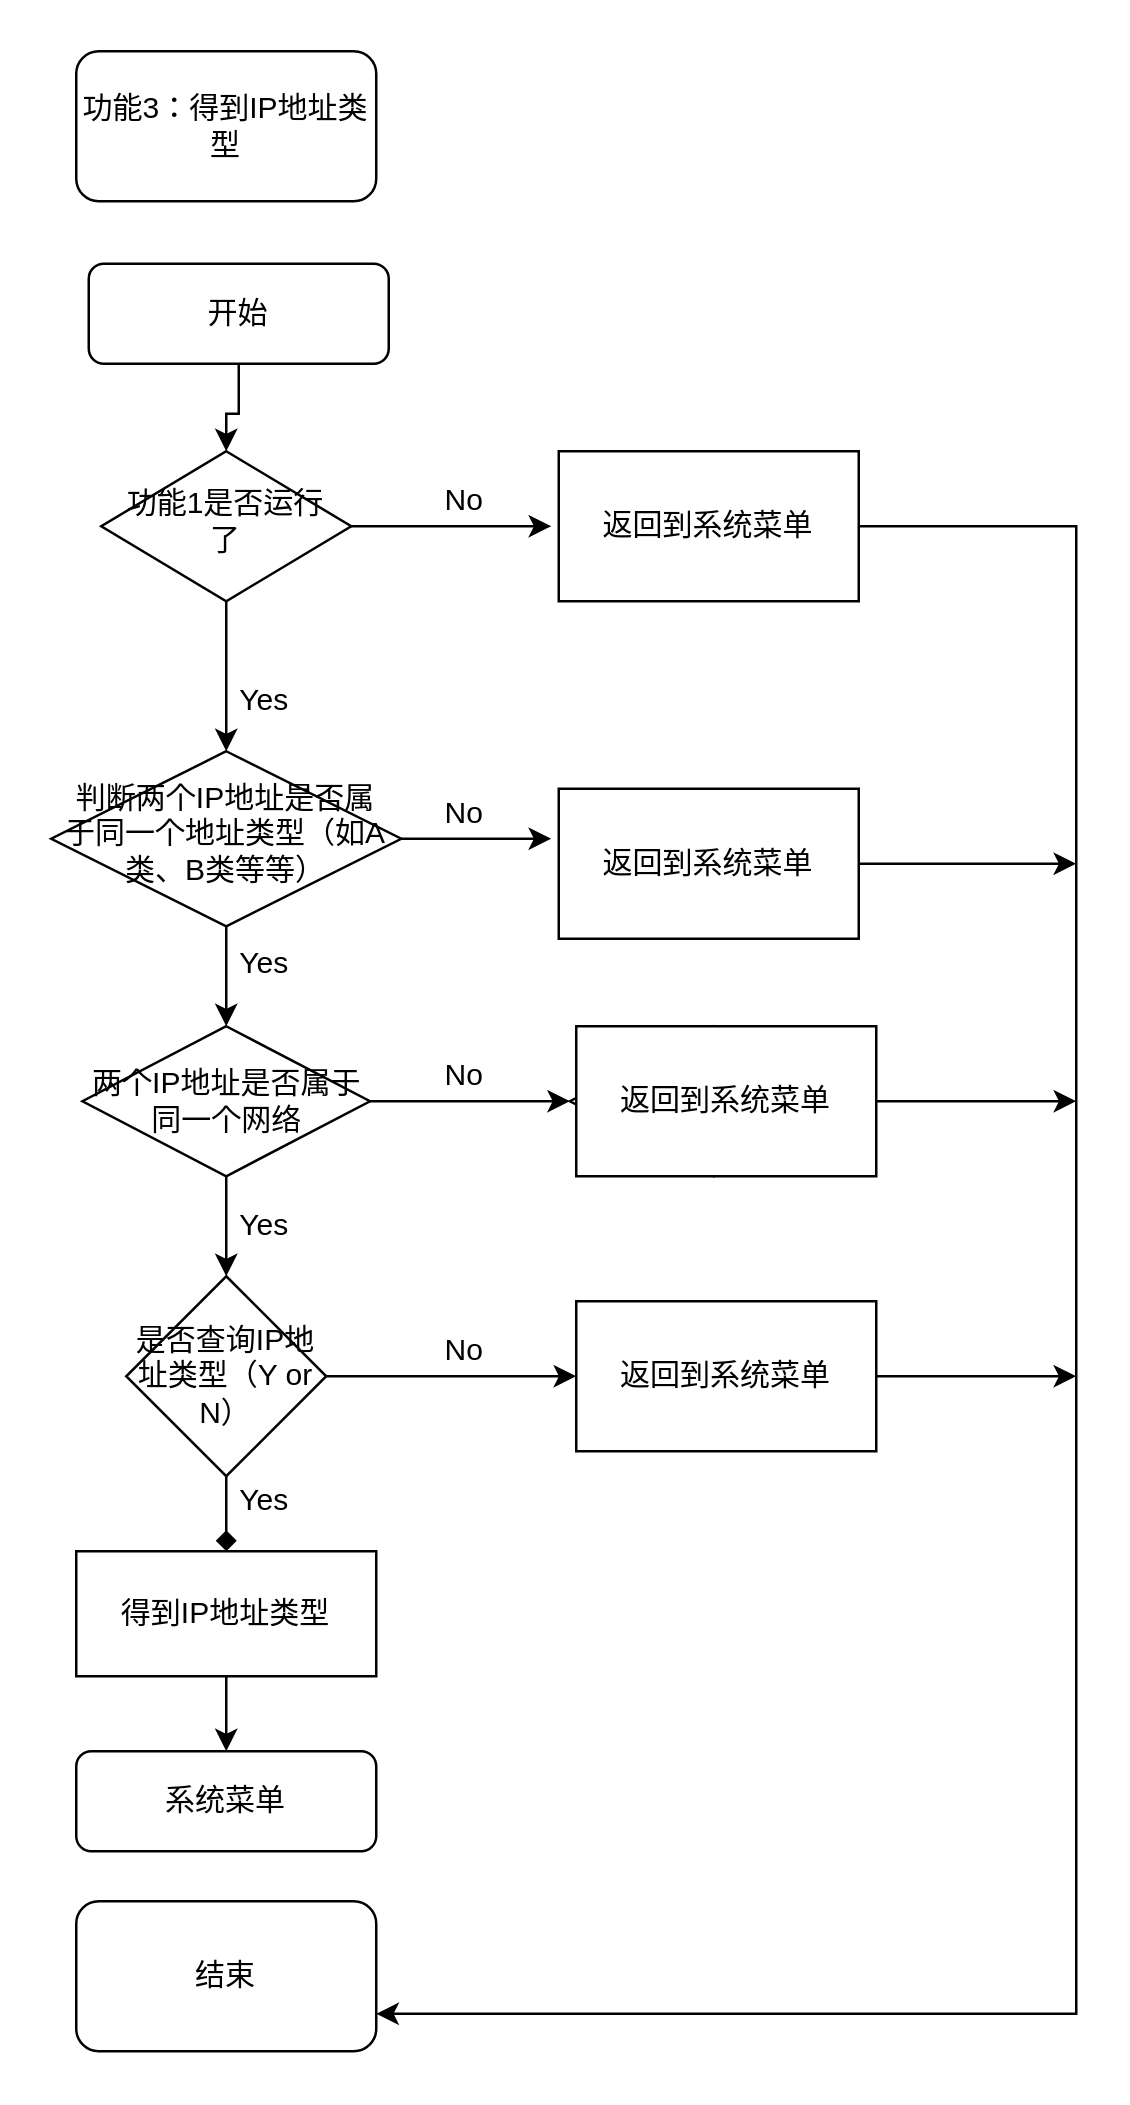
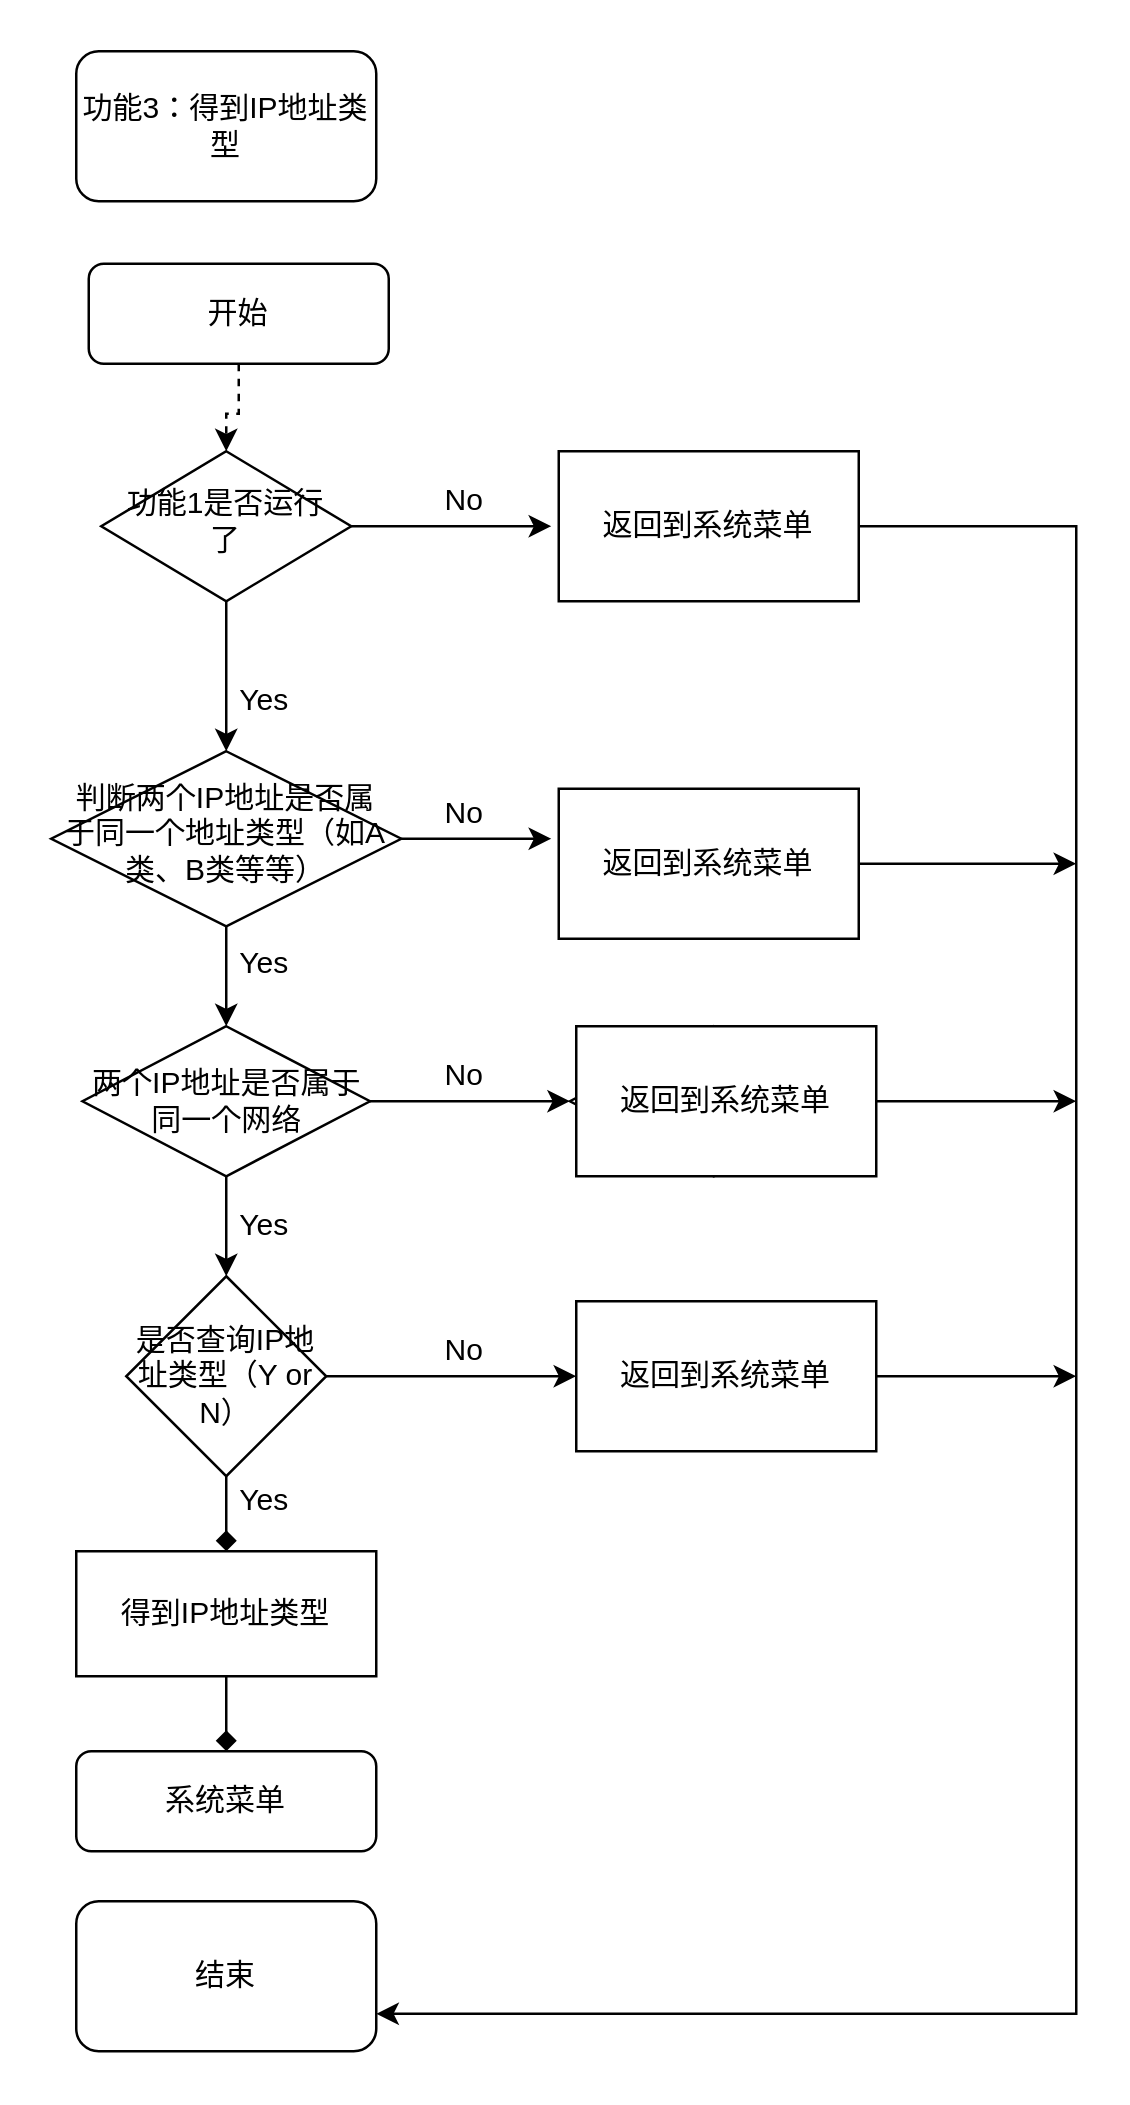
  <mxCell id="0" />
  <mxCell id="1" parent="0" />
- <mxCell id="2" style="edgeStyle=orthogonalEdgeStyle;rounded=0;orthogonalLoop=1;jettySize=auto;html=1;exitX=0.5;exitY=1;exitDx=0;exitDy=0;" parent="1" source="3" target="6" edge="1"><mxGeometry relative="1" as="geometry" /></mxCell>
+ <mxCell id="2" style="edgeStyle=orthogonalEdgeStyle;rounded=0;orthogonalLoop=1;jettySize=auto;html=1;exitX=0.5;exitY=1;exitDx=0;exitDy=0;dashed=1;" parent="1" source="3" target="6" edge="1"><mxGeometry relative="1" as="geometry" /></mxCell>
  <mxCell id="3" value="开始" style="rounded=1;whiteSpace=wrap;html=1;fontSize=12;glass=0;strokeWidth=1;shadow=0;" parent="1" vertex="1"><mxGeometry x="35" y="105" width="120" height="40" as="geometry" /></mxCell>
  <mxCell id="4" style="edgeStyle=orthogonalEdgeStyle;rounded=0;orthogonalLoop=1;jettySize=auto;html=1;exitX=0.5;exitY=1;exitDx=0;exitDy=0;entryX=0.5;entryY=0;entryDx=0;entryDy=0;" parent="1" source="6" target="9" edge="1"><mxGeometry relative="1" as="geometry" /></mxCell>
  <mxCell id="5" style="edgeStyle=orthogonalEdgeStyle;rounded=0;orthogonalLoop=1;jettySize=auto;html=1;exitX=1;exitY=0.5;exitDx=0;exitDy=0;fontSize=12;" edge="1" parent="1" source="6"><mxGeometry relative="1" as="geometry"><mxPoint x="220" y="210" as="targetPoint" /></mxGeometry></mxCell>
  <mxCell id="6" value="功能1是否运行了" style="rhombus;whiteSpace=wrap;html=1;shadow=0;fontFamily=Helvetica;fontSize=12;align=center;strokeWidth=1;spacing=6;spacingTop=-4;" parent="1" vertex="1"><mxGeometry x="40" y="180" width="100" height="60" as="geometry" /></mxCell>
  <mxCell id="7" style="edgeStyle=orthogonalEdgeStyle;rounded=0;orthogonalLoop=1;jettySize=auto;html=1;exitX=1;exitY=0.5;exitDx=0;exitDy=0;fontSize=12;" edge="1" parent="1" source="9"><mxGeometry relative="1" as="geometry"><mxPoint x="220" y="335" as="targetPoint" /></mxGeometry></mxCell>
  <mxCell id="8" style="edgeStyle=orthogonalEdgeStyle;rounded=0;orthogonalLoop=1;jettySize=auto;html=1;exitX=0.5;exitY=1;exitDx=0;exitDy=0;entryX=0.5;entryY=0;entryDx=0;entryDy=0;fontSize=12;" edge="1" parent="1" source="9" target="16"><mxGeometry relative="1" as="geometry" /></mxCell>
  <mxCell id="9" value="判断两个IP地址是否属于同一个地址类型（如A类、B类等等）" style="rhombus;whiteSpace=wrap;html=1;shadow=0;fontFamily=Helvetica;fontSize=12;align=center;strokeWidth=1;spacing=6;spacingTop=-4;" parent="1" vertex="1"><mxGeometry x="20" y="300" width="140" height="70" as="geometry" /></mxCell>
  <mxCell id="10" value="系统菜单" style="rounded=1;whiteSpace=wrap;html=1;fontSize=12;glass=0;strokeWidth=1;shadow=0;" parent="1" vertex="1"><mxGeometry x="30" y="700" width="120" height="40" as="geometry" /></mxCell>
  <mxCell id="11" value="功能3：得到IP地址类型" style="rounded=1;whiteSpace=wrap;html=1;" parent="1" vertex="1"><mxGeometry x="30" y="20" width="120" height="60" as="geometry" /></mxCell>
  <mxCell id="12" value="No" style="text;html=1;align=center;verticalAlign=middle;resizable=0;points=[];autosize=1;" parent="1" vertex="1"><mxGeometry x="170" y="190" width="30" height="20" as="geometry" /></mxCell>
  <mxCell id="13" value="Yes" style="text;html=1;align=center;verticalAlign=middle;resizable=0;points=[];autosize=1;" parent="1" vertex="1"><mxGeometry x="90" y="270" width="30" height="20" as="geometry" /></mxCell>
  <mxCell id="14" value="" style="edgeStyle=orthogonalEdgeStyle;rounded=0;orthogonalLoop=1;jettySize=auto;html=1;fontSize=12;" edge="1" parent="1" source="16" target="17"><mxGeometry relative="1" as="geometry" /></mxCell>
  <mxCell id="15" value="" style="edgeStyle=orthogonalEdgeStyle;rounded=0;orthogonalLoop=1;jettySize=auto;html=1;fontSize=12;" edge="1" parent="1" source="16" target="28"><mxGeometry relative="1" as="geometry" /></mxCell>
  <mxCell id="16" value="两个IP地址是否属于同一个网络" style="rhombus;whiteSpace=wrap;html=1;" parent="1" vertex="1"><mxGeometry x="32.5" y="410" width="115" height="60" as="geometry" /></mxCell>
  <mxCell id="17" value="两个IP地址是否属于同一个网络" style="rhombus;whiteSpace=wrap;html=1;" vertex="1" parent="1"><mxGeometry x="227.5" y="410" width="115" height="60" as="geometry" /></mxCell>
  <mxCell id="18" value="Yes" style="text;html=1;align=center;verticalAlign=middle;resizable=0;points=[];autosize=1;" parent="1" vertex="1"><mxGeometry x="90" y="375" width="30" height="20" as="geometry" /></mxCell>
  <mxCell id="19" style="edgeStyle=orthogonalEdgeStyle;rounded=0;orthogonalLoop=1;jettySize=auto;html=1;exitX=1;exitY=0.5;exitDx=0;exitDy=0;fontSize=12;entryX=1;entryY=0.75;entryDx=0;entryDy=0;" edge="1" parent="1" source="20" target="36"><mxGeometry relative="1" as="geometry"><mxPoint x="430" y="801.6" as="targetPoint" /><Array as="points"><mxPoint x="430" y="210" /><mxPoint x="430" y="805" /></Array></mxGeometry></mxCell>
  <mxCell id="20" value="返回到系统菜单" style="rounded=0;whiteSpace=wrap;html=1;" parent="1" vertex="1"><mxGeometry x="223" y="180" width="120" height="60" as="geometry" /></mxCell>
  <mxCell id="21" style="edgeStyle=orthogonalEdgeStyle;rounded=0;orthogonalLoop=1;jettySize=auto;html=1;exitX=1;exitY=0.5;exitDx=0;exitDy=0;" parent="1" source="22" edge="1"><mxGeometry relative="1" as="geometry"><mxPoint x="430" y="345" as="targetPoint" /></mxGeometry></mxCell>
  <mxCell id="22" value="返回到系统菜单" style="rounded=0;whiteSpace=wrap;html=1;" parent="1" vertex="1"><mxGeometry x="223" y="315" width="120" height="60" as="geometry" /></mxCell>
  <mxCell id="23" style="edgeStyle=orthogonalEdgeStyle;rounded=0;orthogonalLoop=1;jettySize=auto;html=1;fontSize=12;" edge="1" parent="1" source="24"><mxGeometry relative="1" as="geometry"><mxPoint x="430" y="440" as="targetPoint" /></mxGeometry></mxCell>
  <mxCell id="24" value="返回到系统菜单" style="rounded=0;whiteSpace=wrap;html=1;" parent="1" vertex="1"><mxGeometry x="230" y="410" width="120" height="60" as="geometry" /></mxCell>
  <mxCell id="25" value="No" style="text;html=1;align=center;verticalAlign=middle;resizable=0;points=[];autosize=1;" parent="1" vertex="1"><mxGeometry x="170" y="420" width="30" height="20" as="geometry" /></mxCell>
  <mxCell id="26" style="edgeStyle=orthogonalEdgeStyle;rounded=0;orthogonalLoop=1;jettySize=auto;html=1;exitX=1;exitY=0.5;exitDx=0;exitDy=0;" parent="1" source="28" target="30" edge="1"><mxGeometry relative="1" as="geometry" /></mxCell>
  <mxCell id="27" value="" style="edgeStyle=orthogonalEdgeStyle;rounded=0;orthogonalLoop=1;jettySize=auto;html=1;fontSize=12;endArrow=diamond;" edge="1" parent="1" source="28" target="34"><mxGeometry relative="1" as="geometry" /></mxCell>
  <mxCell id="28" value="是否查询IP地址类型（Y or N）" style="rhombus;whiteSpace=wrap;html=1;" parent="1" vertex="1"><mxGeometry x="50" y="510" width="80" height="80" as="geometry" /></mxCell>
  <mxCell id="29" value="" style="edgeStyle=orthogonalEdgeStyle;rounded=0;orthogonalLoop=1;jettySize=auto;html=1;fontSize=12;" edge="1" parent="1" source="30"><mxGeometry relative="1" as="geometry"><mxPoint x="430" y="550" as="targetPoint" /></mxGeometry></mxCell>
  <mxCell id="30" value="返回到系统菜单" style="rounded=0;whiteSpace=wrap;html=1;" parent="1" vertex="1"><mxGeometry x="230" y="520" width="120" height="60" as="geometry" /></mxCell>
  <mxCell id="31" value="No" style="text;html=1;align=center;verticalAlign=middle;resizable=0;points=[];autosize=1;" parent="1" vertex="1"><mxGeometry x="170" y="530" width="30" height="20" as="geometry" /></mxCell>
  <mxCell id="32" value="Yes" style="text;html=1;align=center;verticalAlign=middle;resizable=0;points=[];autosize=1;" parent="1" vertex="1"><mxGeometry x="90" y="480" width="30" height="20" as="geometry" /></mxCell>
- <mxCell id="33" style="edgeStyle=orthogonalEdgeStyle;rounded=0;orthogonalLoop=1;jettySize=auto;html=1;entryX=0.5;entryY=0;entryDx=0;entryDy=0;fontSize=12;" edge="1" parent="1" source="34" target="10"><mxGeometry relative="1" as="geometry" /></mxCell>
+ <mxCell id="33" style="edgeStyle=orthogonalEdgeStyle;rounded=0;orthogonalLoop=1;jettySize=auto;html=1;entryX=0.5;entryY=0;entryDx=0;entryDy=0;fontSize=12;endArrow=diamond;" edge="1" parent="1" source="34" target="10"><mxGeometry relative="1" as="geometry" /></mxCell>
  <mxCell id="34" value="得到IP地址类型" style="rounded=0;whiteSpace=wrap;html=1;" parent="1" vertex="1"><mxGeometry x="30" y="620" width="120" height="50" as="geometry" /></mxCell>
  <mxCell id="35" value="Yes" style="text;html=1;align=center;verticalAlign=middle;resizable=0;points=[];autosize=1;" parent="1" vertex="1"><mxGeometry x="90" y="590" width="30" height="20" as="geometry" /></mxCell>
  <mxCell id="36" value="结束" style="rounded=1;whiteSpace=wrap;html=1;fontSize=12;" vertex="1" parent="1"><mxGeometry x="30" y="760" width="120" height="60" as="geometry" /></mxCell>
  <mxCell id="37" value="No" style="text;html=1;align=center;verticalAlign=middle;resizable=0;points=[];autosize=1;" parent="1" vertex="1"><mxGeometry x="170" y="315" width="30" height="20" as="geometry" /></mxCell>
